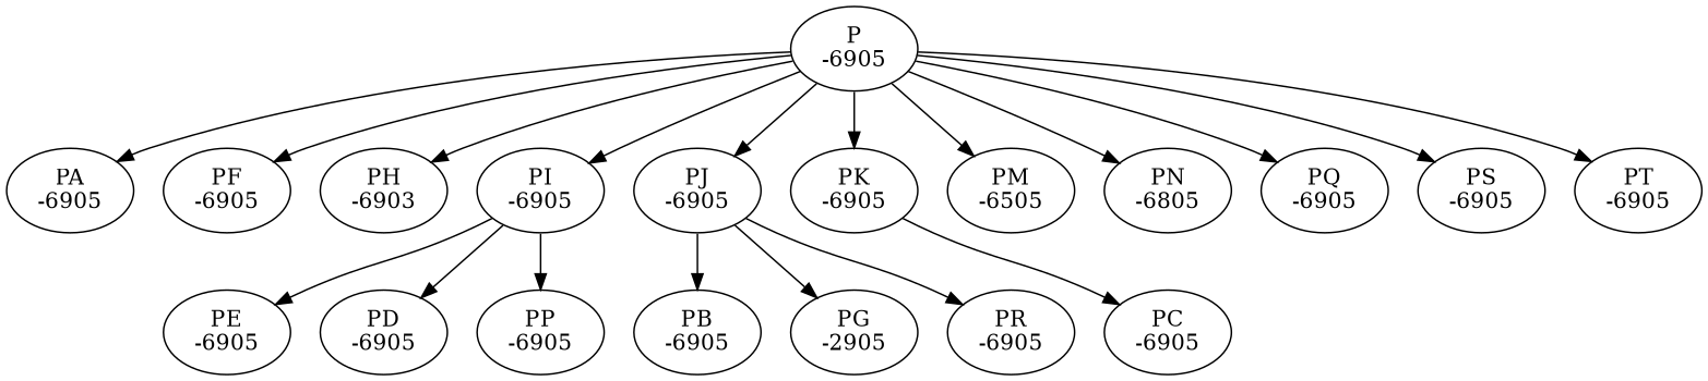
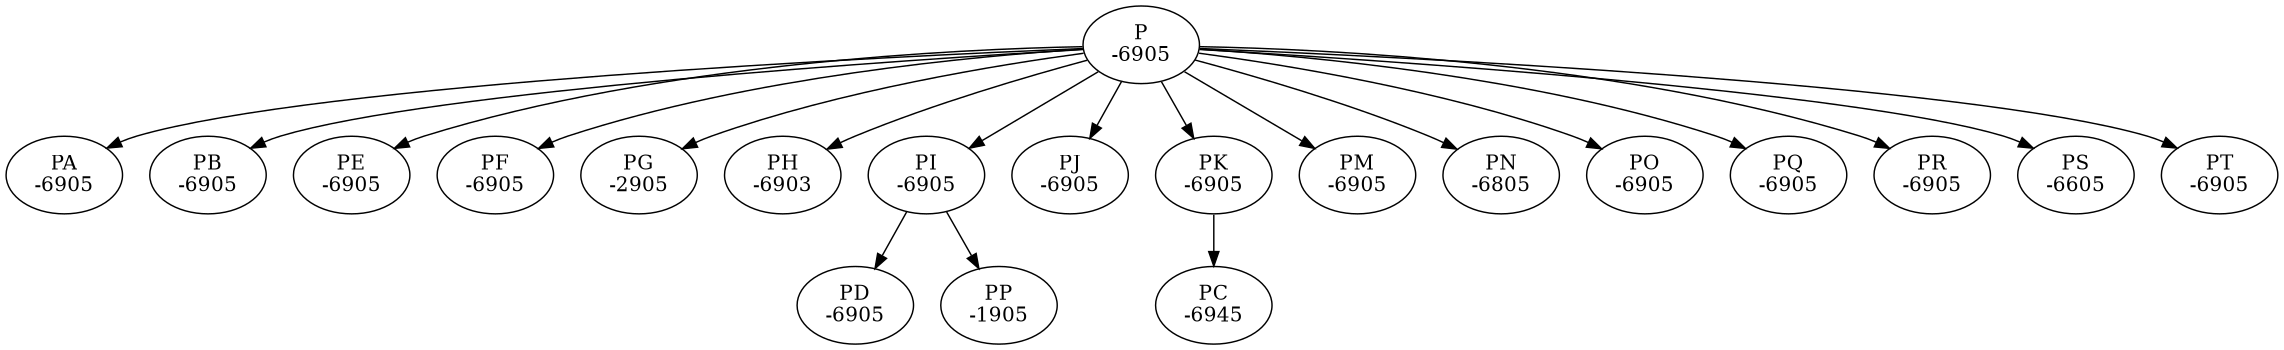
  digraph {
    n1 [label="P\n-6905"]
    n2 [label="PA\n-6905"]
    n3 [label="PB\n-6905"]
    n4 [label="PE\n-6905"]
    n5 [label="PF\n-6905"]
    n6 [label="PG\n-2905"]
    n7 [label="PH\n-6903"]
    n8 [label="PI\n-6905"]
    n9 [label="PJ\n-6905"]
    n10 [label="PK\n-6905"]
-   n11 [label="PM\n-6505"]
+   n11 [label="PM\n-6905"]
    n12 [label="PN\n-6805"]
+   n13 [label="PO\n-6905"]
    n14 [label="PQ\n-6905"]
    n15 [label="PR\n-6905"]
-   n16 [label="PS\n-6905"]
+   n16 [label="PS\n-6605"]
    n17 [label="PT\n-6905"]
-   n18 [label="PC\n-6905"]
+   n18 [label="PC\n-6945"]
    n19 [label="PD\n-6905"]
-   n20 [label="PP\n-6905"]
+   n20 [label="PP\n-1905"]
    n1 -> n2
-   n9 -> n3
-   n8 -> n4
+   n1 -> n3
+   n1 -> n4
    n1 -> n5
-   n9 -> n6
+   n1 -> n6
    n1 -> n7
    n1 -> n8
    n1 -> n9
    n1 -> n10
    n1 -> n11
    n1 -> n12
+   n1 -> n13
    n1 -> n14
-   n9 -> n15
+   n1 -> n15
    n1 -> n16
    n1 -> n17
    n8 -> n19
    n8 -> n20
    n10 -> n18
  }
